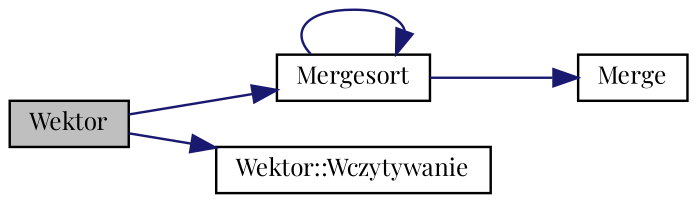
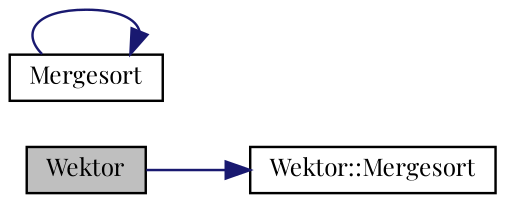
  digraph {
    fontname="Playfair Display"
    rankdir=LR
    node [color=black fillcolor=white fontname="Playfair Display" fontsize=10 shape=record style=filled]
    edge [color=midnightblue fontname="Playfair Display" fontsize=10 labelfontname=Helvetica labelfontsize=10 style=solid]
    n1 [fillcolor=grey75 fontcolor=black height=0.2 label=Wektor width=0.4]
    n2 [height=0.2 label=Mergesort width=0.4]
-   n3 [height=0.2 label="Wektor::Wczytywanie" width=0.4]
-   n4 [height=0.2 label=Merge width=0.4]
-   n1 -> n2
+   n3 [height=0.2 label="Wektor::Mergesort" width=0.4]
    n1 -> n3
    n2 -> n2
-   n2 -> n4
  }
